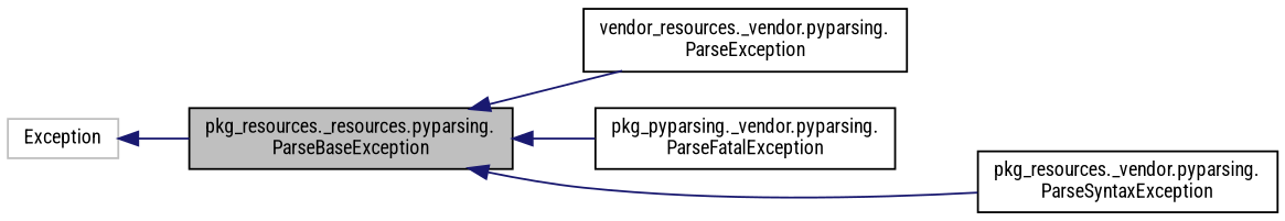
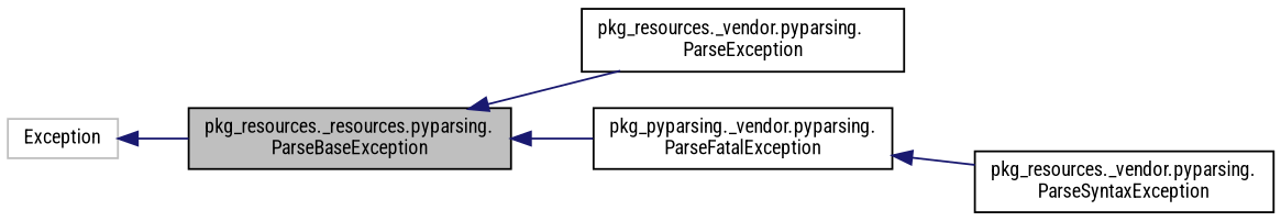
  digraph {
    fontname="Roboto Condensed"
    rankdir=LR
    node [color=black fillcolor=white fontname="Roboto Condensed" fontsize=10 shape=record style=filled]
    edge [color=midnightblue dir=back fontname="Roboto Condensed" fontsize=10 labelfontname=Helvetica labelfontsize=10 style=solid]
    n1 [fillcolor=grey75 fontcolor=black height=0.2 label="pkg_resources._resources.pyparsing.\lParseBaseException" width=0.4]
-   n2 [height=0.2 label="vendor_resources._vendor.pyparsing.\lParseException" width=0.4]
+   n2 [height=0.2 label="pkg_resources._vendor.pyparsing.\lParseException" width=0.4]
    n3 [height=0.2 label="pkg_pyparsing._vendor.pyparsing.\lParseFatalException" width=0.4]
    n4 [height=0.2 label="pkg_resources._vendor.pyparsing.\lParseSyntaxException" width=0.4]
    n5 [color=grey75 height=0.2 label=Exception width=0.4]
    n1 -> n2
    n1 -> n3
-   n1 -> n4
+   n3 -> n4
    n5 -> n1
  }
